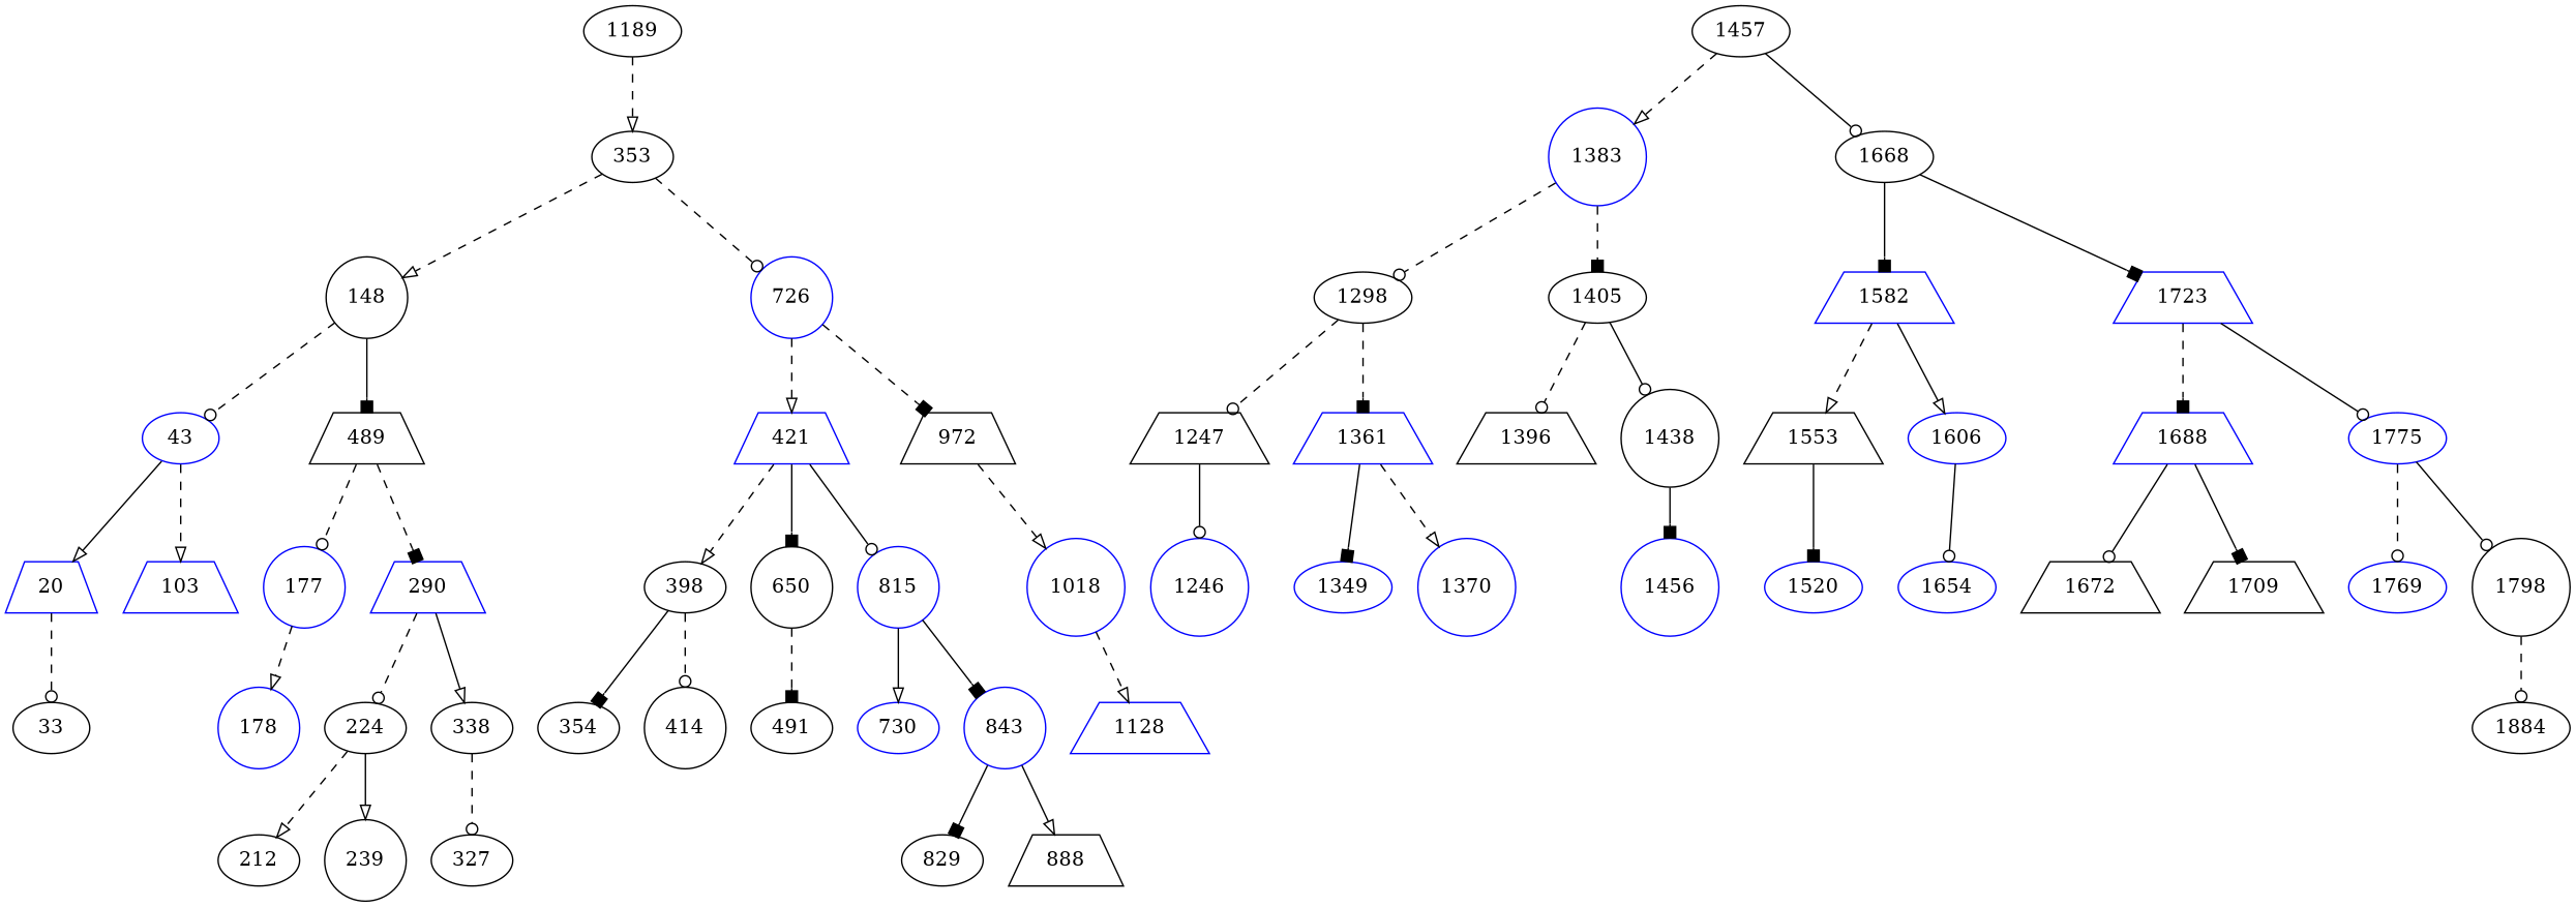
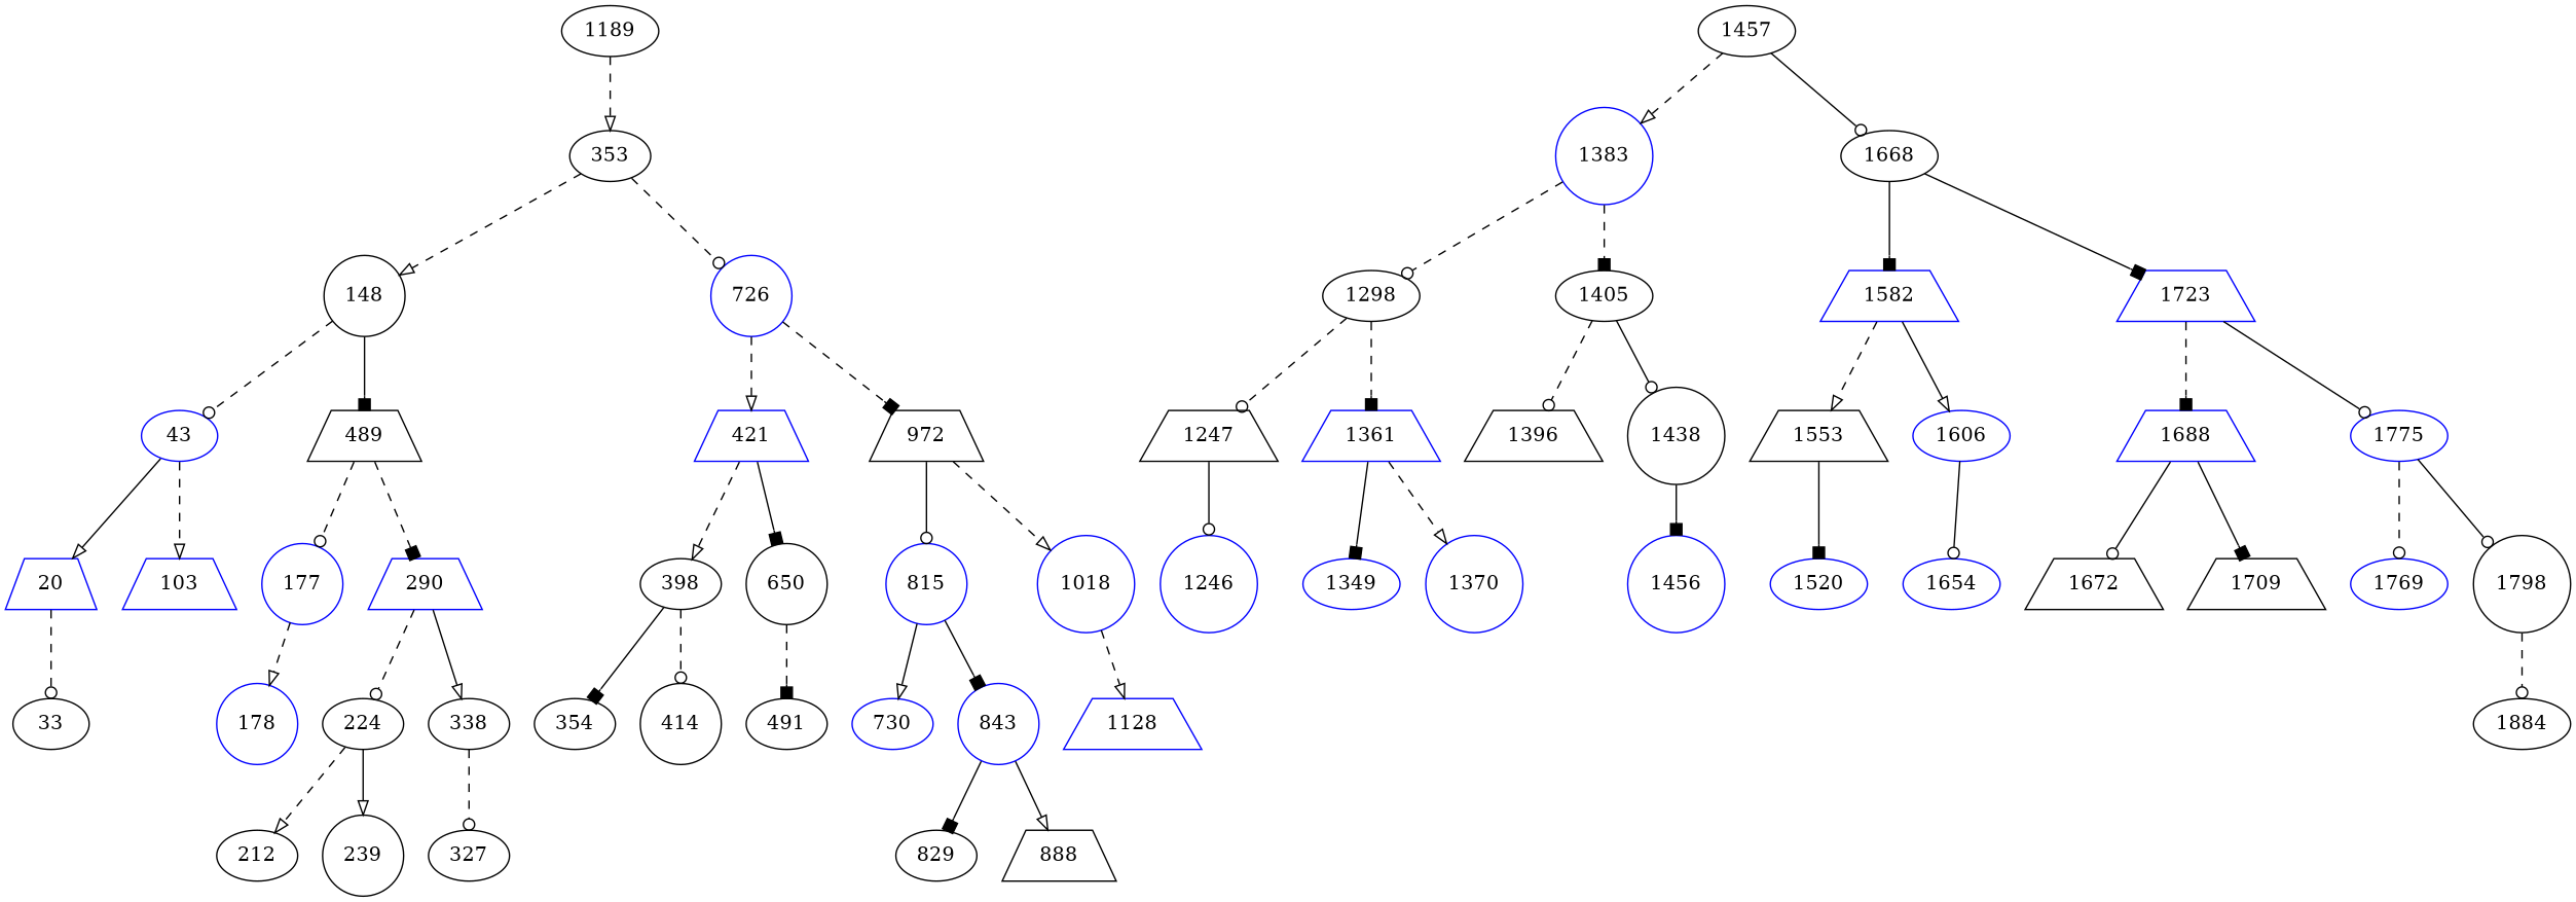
  digraph {
    node [color=black shape=ellipse]
    edge [arrowhead=odot style=dashed]
    1189
    353
    148 [shape=circle]
    726 [color=blue shape=circle]
    1383 [color=blue shape=circle]
    1457
    1668
    43 [color=blue]
    n9 [label=489 shape=trapezium]
    421 [color=blue shape=trapezium]
    972 [shape=trapezium]
    1298
    1405
    1582 [color=blue shape=trapezium]
    1723 [color=blue shape=trapezium]
    20 [color=blue shape=trapezium]
    103 [color=blue shape=trapezium]
    177 [color=blue shape=circle]
    290 [color=blue shape=trapezium]
    398
    650 [shape=circle]
    815 [color=blue shape=circle]
    1018 [color=blue shape=circle]
    33
    178 [color=blue shape=circle]
    224
    338
    212
    239 [shape=circle]
    327
    354
    414 [shape=circle]
    491
    730 [color=blue]
    843 [color=blue shape=circle]
    1128 [color=blue shape=trapezium]
    829
    888 [shape=trapezium]
    1247 [shape=trapezium]
    1361 [color=blue shape=trapezium]
    1396 [shape=trapezium]
    1438 [shape=circle]
    1553 [shape=trapezium]
    1606 [color=blue]
    1688 [color=blue shape=trapezium]
    1775 [color=blue]
    1246 [color=blue shape=circle]
    1349 [color=blue]
    1370 [color=blue shape=circle]
    1456 [color=blue shape=circle]
    1520 [color=blue]
    1654 [color=blue]
    1672 [shape=trapezium]
    1709 [shape=trapezium]
    1769 [color=blue]
    1798 [shape=circle]
    1884
    1189 -> 353 [arrowhead=onormal]
    353 -> 148 [arrowhead=onormal]
    353 -> 726
    148 -> 43
    148 -> n9 [arrowhead=box style=solid]
    726 -> 421 [arrowhead=onormal]
    726 -> 972 [arrowhead=box]
    1383 -> 1298
    1383 -> 1405 [arrowhead=box]
    1457 -> 1383 [arrowhead=onormal]
    1457 -> 1668 [style=solid]
    1668 -> 1582 [arrowhead=box style=solid]
    1668 -> 1723 [arrowhead=box style=solid]
    43 -> 20 [arrowhead=onormal style=solid]
    43 -> 103 [arrowhead=onormal]
    n9 -> 177
    n9 -> 290 [arrowhead=box]
    421 -> 398 [arrowhead=onormal]
    421 -> 650 [arrowhead=box style=solid]
-   421 -> 815 [style=solid]
+   972 -> 815 [style=solid]
    972 -> 1018 [arrowhead=onormal]
    1298 -> 1247
    1298 -> 1361 [arrowhead=box]
    1405 -> 1396
    1405 -> 1438 [style=solid]
    1582 -> 1553 [arrowhead=onormal]
    1582 -> 1606 [arrowhead=onormal style=solid]
    1723 -> 1688 [arrowhead=box]
    1723 -> 1775 [style=solid]
    20 -> 33
    177 -> 178 [arrowhead=onormal]
    290 -> 224
    290 -> 338 [arrowhead=onormal style=solid]
    398 -> 354 [arrowhead=box style=solid]
    398 -> 414
    650 -> 491 [arrowhead=box]
    815 -> 730 [arrowhead=onormal style=solid]
    815 -> 843 [arrowhead=box style=solid]
    1018 -> 1128 [arrowhead=onormal]
    224 -> 212 [arrowhead=onormal]
    224 -> 239 [arrowhead=onormal style=solid]
    338 -> 327
    843 -> 829 [arrowhead=box style=solid]
    843 -> 888 [arrowhead=onormal style=solid]
    1247 -> 1246 [style=solid]
    1361 -> 1349 [arrowhead=box style=solid]
    1361 -> 1370 [arrowhead=onormal]
    1438 -> 1456 [arrowhead=box style=solid]
    1553 -> 1520 [arrowhead=box style=solid]
    1606 -> 1654 [style=solid]
    1688 -> 1672 [style=solid]
    1688 -> 1709 [arrowhead=box style=solid]
    1775 -> 1769
    1775 -> 1798 [style=solid]
    1798 -> 1884
  }
